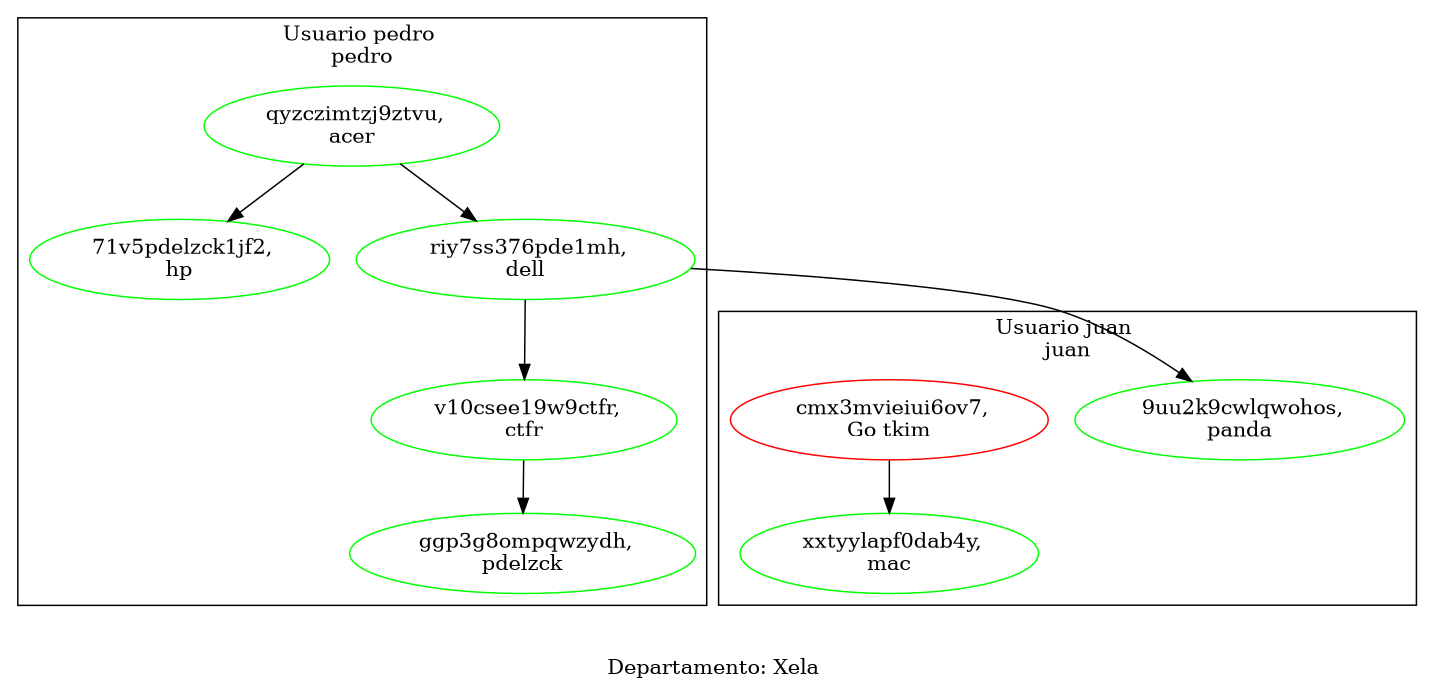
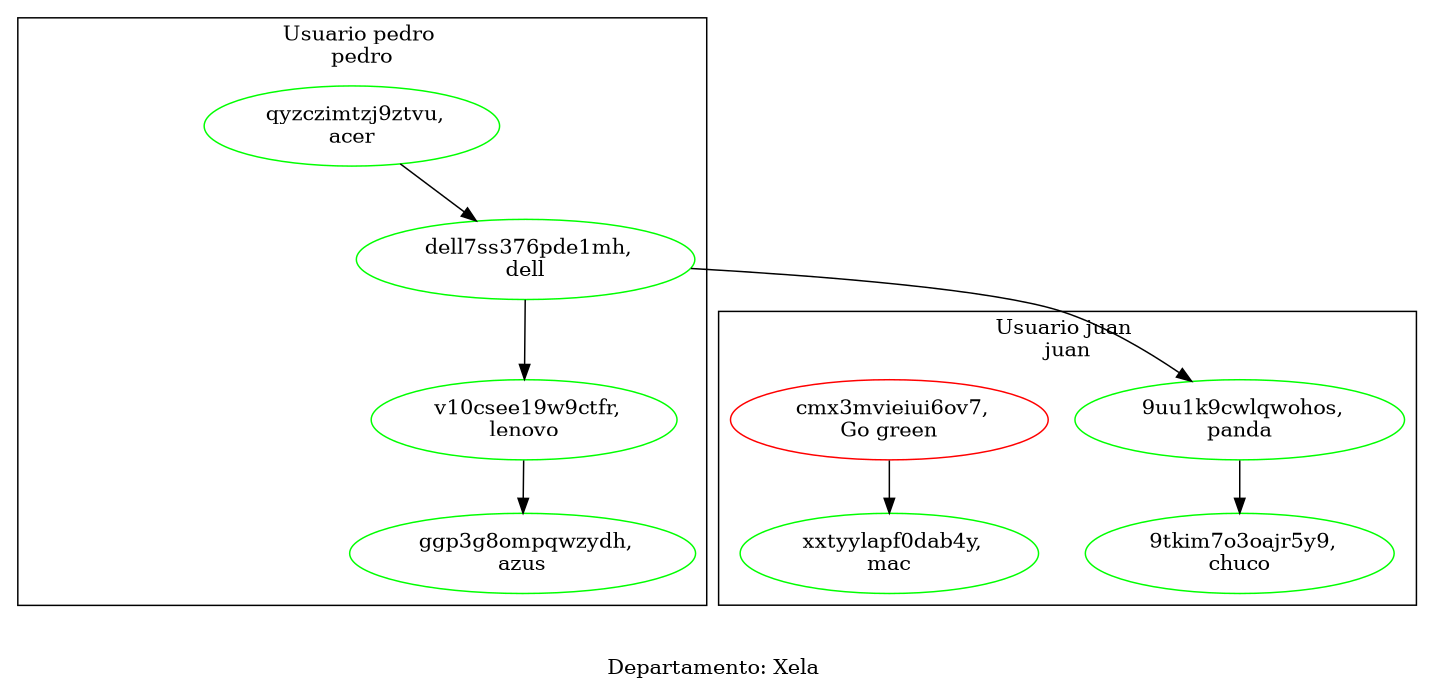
  digraph {
    label="Departamento: Xela "
    node [color=green]
-   n1 [height=0.5 label=" 71v5pdelzck1jf2,\nhp" width=1.2]
-   n2 [height=0.5 label=" ggp3g8ompqwzydh,\npdelzck" width=1.2]
+   n2 [height=0.5 label=" ggp3g8ompqwzydh,\nazus" width=1.2]
    n3 [height=0.5 label=" qyzczimtzj9ztvu,\nacer" width=1.2]
-   n4 [height=0.5 label=" riy7ss376pde1mh,\ndell" width=1.2]
-   n5 [height=0.5 label=" v10csee19w9ctfr,\nctfr" width=1.2]
-   n7 [height=0.5 label=" 9uu2k9cwlqwohos,\npanda" width=1.2]
-   n8 [color=red height=0.5 label=" cmx3mvieiui6ov7,\nGo tkim" width=1.2]
+   n4 [height=0.5 label=" dell7ss376pde1mh,\ndell" width=1.2]
+   n5 [height=0.5 label=" v10csee19w9ctfr,\nlenovo" width=1.2]
+   n6 [height=0.5 label=" 9tkim7o3oajr5y9,\nchuco" width=1.2]
+   n7 [height=0.5 label=" 9uu1k9cwlqwohos,\npanda" width=1.2]
+   n8 [color=red height=0.5 label=" cmx3mvieiui6ov7,\nGo green" width=1.2]
    n9 [height=0.5 label=" xxtyylapf0dab4y,\nmac" width=1.2]
    subgraph cluster_1 {
      label="Usuario pedro \n pedro "
-     n1
      n2
      n3
      n4
      n5
    }
    subgraph cluster_2 {
      label="Usuario juan \n juan "
+     n6
      n7
      n8
      n9
    }
-   n3 -> n1
    n3 -> n4
    n4 -> n5
    n4 -> n7
    n5 -> n2
+   n7 -> n6
    n8 -> n9
  }
